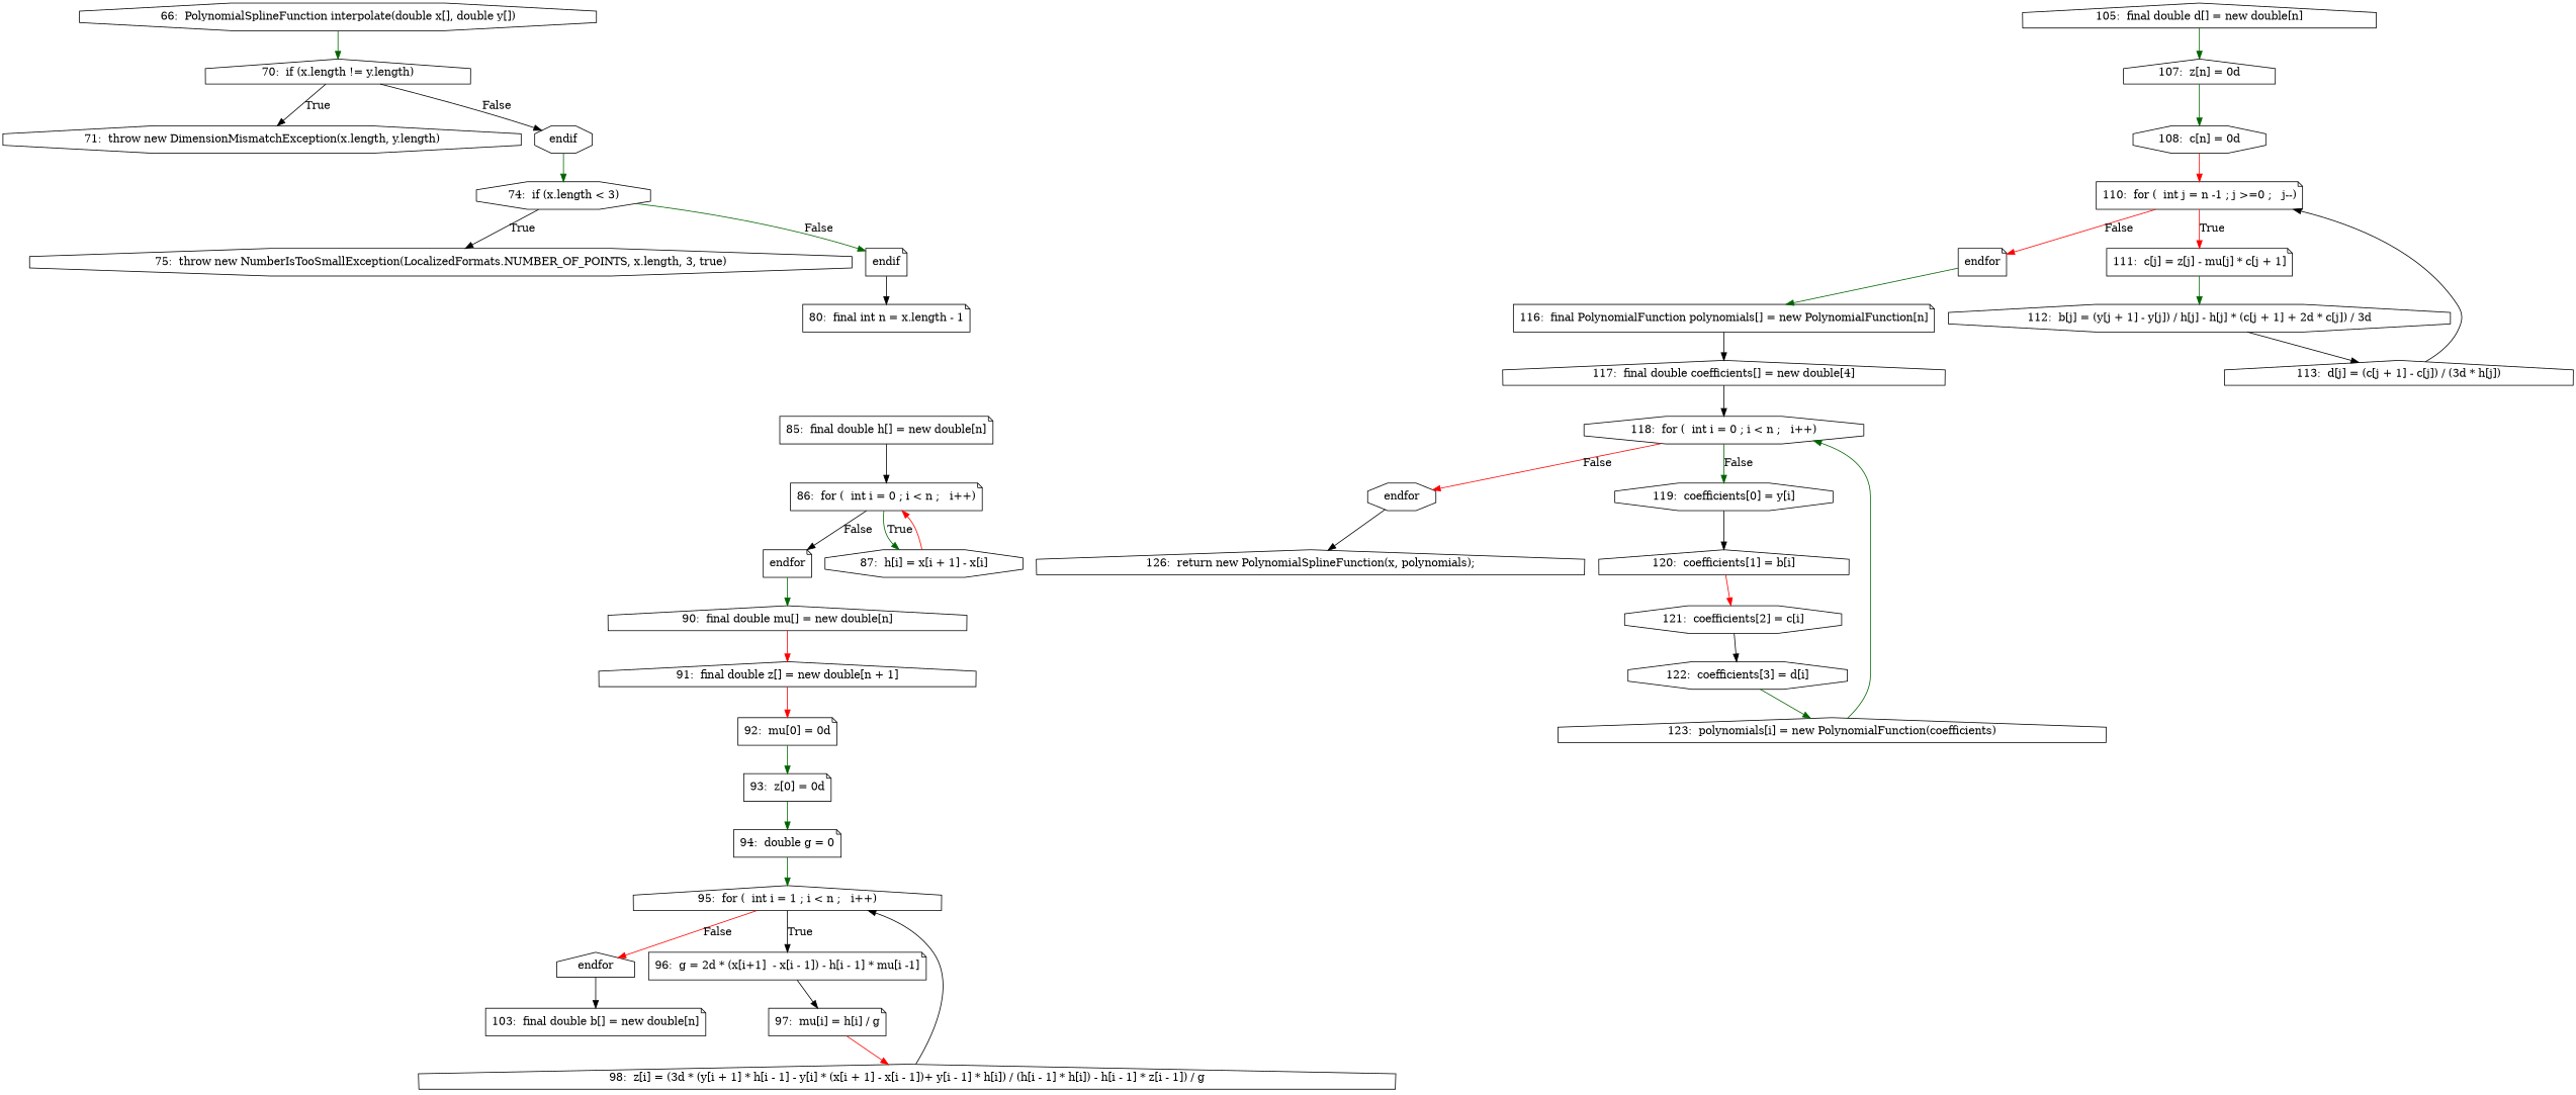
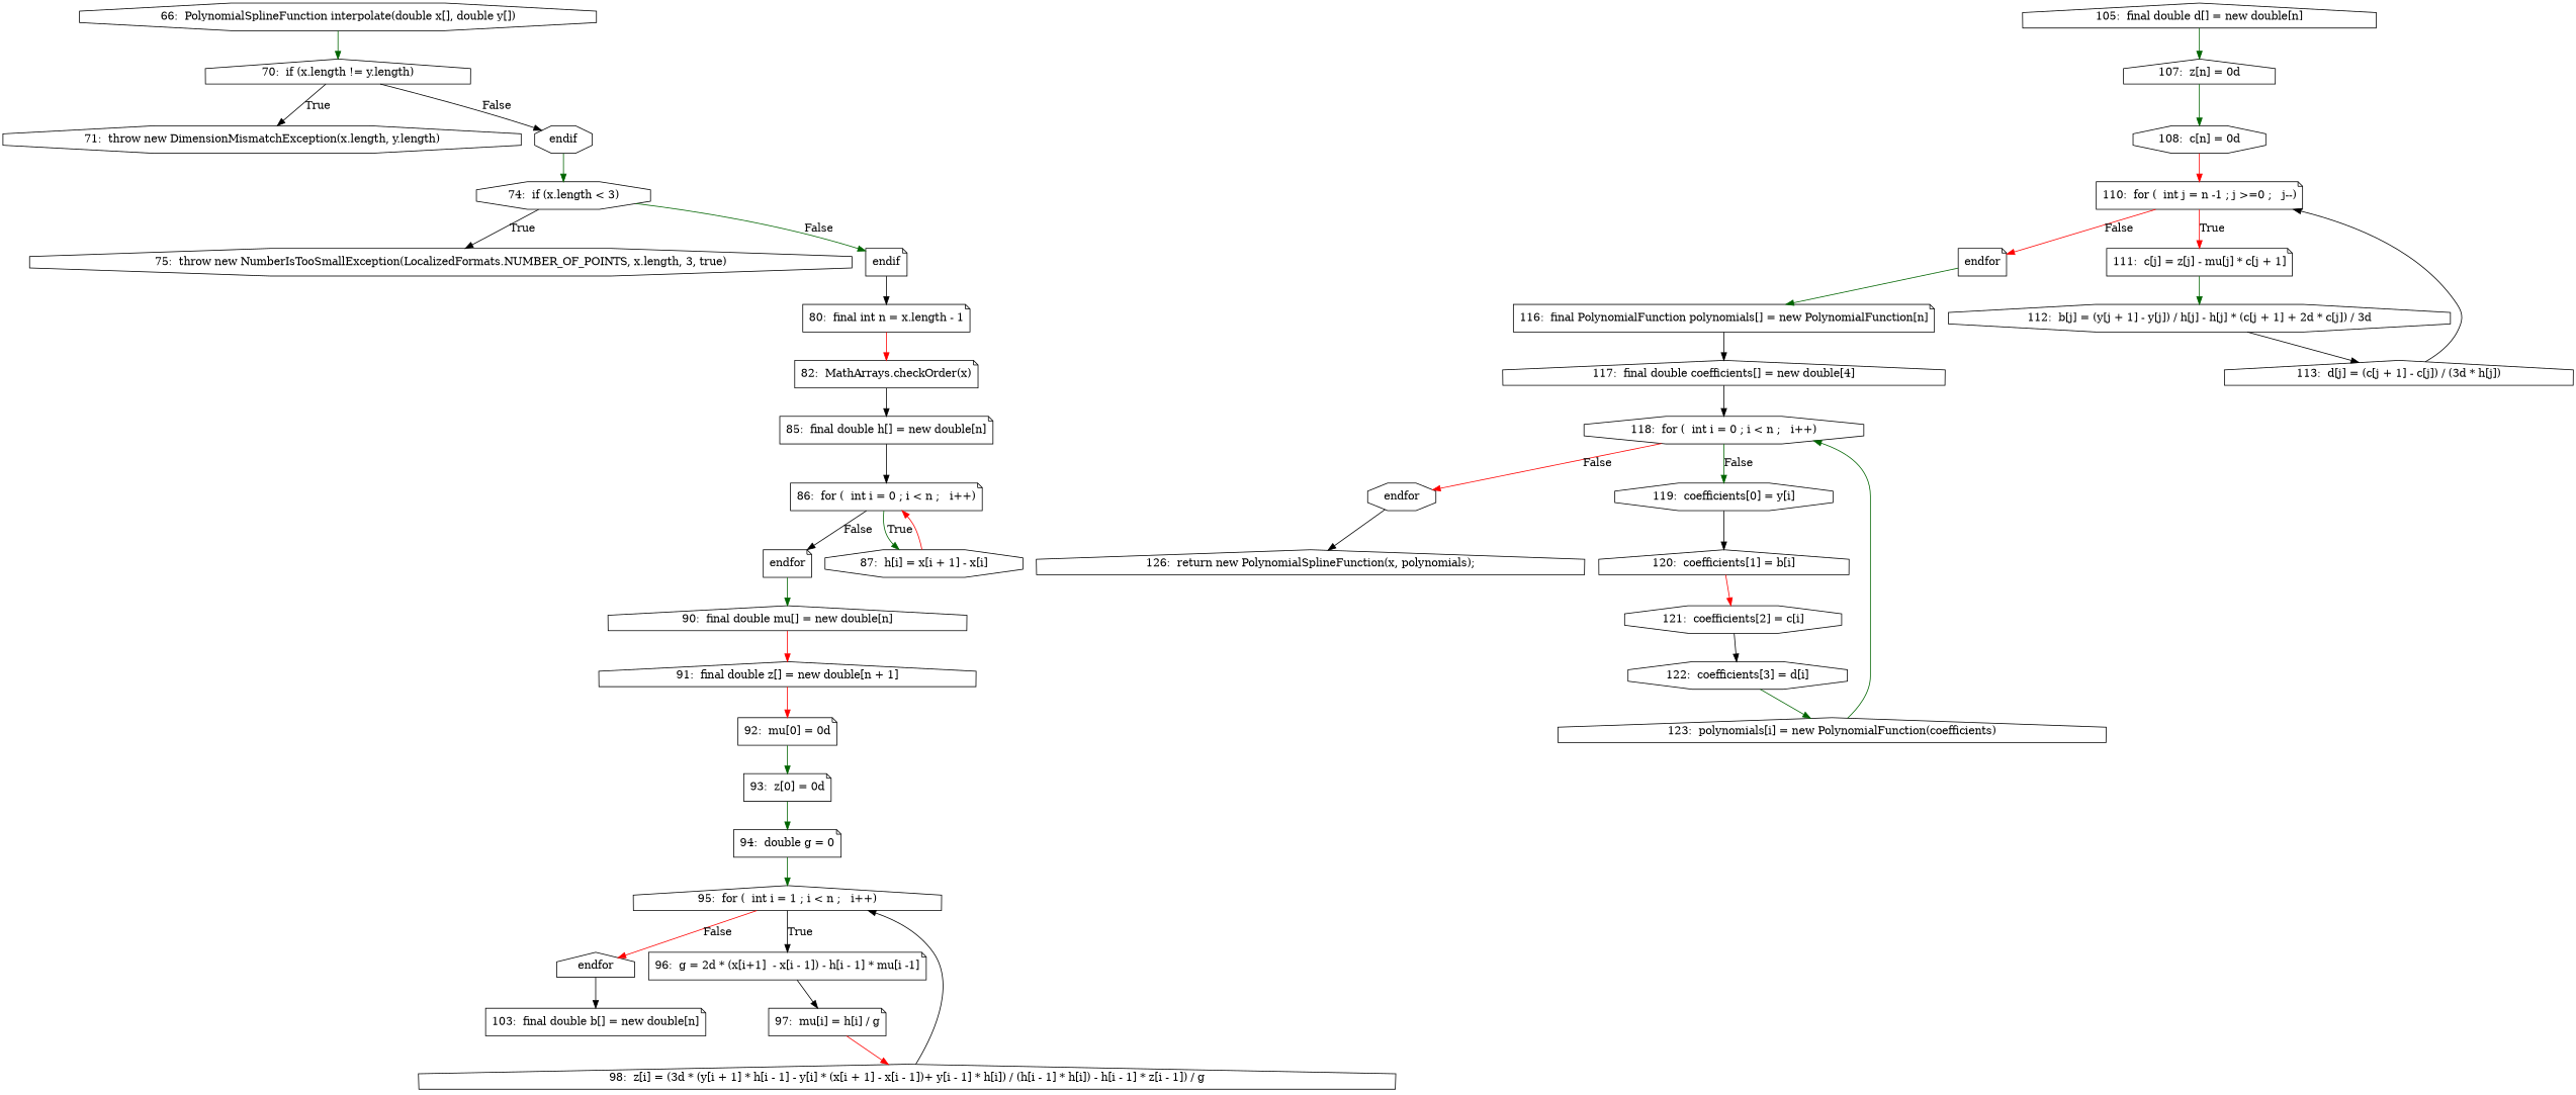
  digraph {
    node [shape=note]
    edge [color=black]
    n1 [label="66:  PolynomialSplineFunction interpolate(double x[], double y[])" shape=octagon]
    n2 [label="70:  if (x.length != y.length)" shape=house]
    n3 [label="71:  throw new DimensionMismatchException(x.length, y.length)" shape=octagon]
    n4 [label=endif shape=octagon]
    n5 [label="74:  if (x.length < 3)" shape=octagon]
    n6 [label="75:  throw new NumberIsTooSmallException(LocalizedFormats.NUMBER_OF_POINTS, x.length, 3, true)" shape=octagon]
    n7 [label=endif]
    n8 [label="80:  final int n = x.length - 1"]
+   n9 [label="82:  MathArrays.checkOrder(x)"]
    n10 [label="85:  final double h[] = new double[n]"]
    n11 [label="86:  for (  int i = 0 ; i < n ;   i++)"]
    n12 [label=endfor]
    n13 [label="87:  h[i] = x[i + 1] - x[i]" shape=octagon]
    n14 [label="90:  final double mu[] = new double[n]" shape=house]
    n15 [label="91:  final double z[] = new double[n + 1]" shape=house]
    n16 [label="92:  mu[0] = 0d"]
    n17 [label="93:  z[0] = 0d"]
    n18 [label="94:  double g = 0"]
    n19 [label="95:  for (  int i = 1 ; i < n ;   i++)" shape=house]
    n20 [label=endfor shape=house]
    n21 [label="96:  g = 2d * (x[i+1]  - x[i - 1]) - h[i - 1] * mu[i -1]"]
    n22 [label="103:  final double b[] = new double[n]"]
    n23 [label="97:  mu[i] = h[i] / g"]
    n24 [label="98:  z[i] = (3d * (y[i + 1] * h[i - 1] - y[i] * (x[i + 1] - x[i - 1])+ y[i - 1] * h[i]) / (h[i - 1] * h[i]) - h[i - 1] * z[i - 1]) / g" shape=house]
    n25 [label="105:  final double d[] = new double[n]" shape=house]
    n26 [label="107:  z[n] = 0d" shape=house]
    n27 [label="108:  c[n] = 0d" shape=octagon]
    n28 [label="110:  for (  int j = n -1 ; j >=0 ;   j--)"]
    n29 [label=endfor]
    n30 [label="111:  c[j] = z[j] - mu[j] * c[j + 1]"]
    n31 [label="116:  final PolynomialFunction polynomials[] = new PolynomialFunction[n]"]
    n32 [label="112:  b[j] = (y[j + 1] - y[j]) / h[j] - h[j] * (c[j + 1] + 2d * c[j]) / 3d" shape=octagon]
    n33 [label="117:  final double coefficients[] = new double[4]" shape=house]
    n34 [label="113:  d[j] = (c[j + 1] - c[j]) / (3d * h[j])" shape=house]
    n35 [label="118:  for (  int i = 0 ; i < n ;   i++)" shape=octagon]
    n36 [label=endfor shape=octagon]
    n37 [label="119:  coefficients[0] = y[i]" shape=octagon]
    n38 [label="126:  return new PolynomialSplineFunction(x, polynomials);" shape=house]
    n39 [label="120:  coefficients[1] = b[i]" shape=house]
    n40 [label="121:  coefficients[2] = c[i]" shape=octagon]
    n41 [label="122:  coefficients[3] = d[i]" shape=octagon]
    n42 [label="123:  polynomials[i] = new PolynomialFunction(coefficients)" shape=house]
    n1 -> n2 [color=darkgreen]
    n2 -> n3 [label=True]
    n2 -> n4 [label=False]
    n4 -> n5 [color=darkgreen]
    n5 -> n6 [label=True]
    n5 -> n7 [color=darkgreen label=False]
    n7 -> n8
+   n8 -> n9 [color=red]
+   n9 -> n10
    n10 -> n11
    n11 -> n12 [label=False]
    n11 -> n13 [color=darkgreen label=True]
    n12 -> n14 [color=darkgreen]
    n13 -> n11 [color=red]
    n14 -> n15 [color=red]
    n15 -> n16 [color=red]
    n16 -> n17 [color=darkgreen]
    n17 -> n18 [color=darkgreen]
    n18 -> n19 [color=darkgreen]
    n19 -> n20 [color=red label=False]
    n19 -> n21 [label=True]
    n20 -> n22
    n21 -> n23
    n23 -> n24 [color=red]
    n24 -> n19
    n25 -> n26 [color=darkgreen]
    n26 -> n27 [color=darkgreen]
    n27 -> n28 [color=red]
    n28 -> n29 [color=red label=False]
    n28 -> n30 [color=red label=True]
    n29 -> n31 [color=darkgreen]
    n30 -> n32 [color=darkgreen]
    n31 -> n33
    n32 -> n34
    n33 -> n35
    n34 -> n28
    n35 -> n36 [color=red label=False]
    n35 -> n37 [color=darkgreen label=False]
    n36 -> n38
    n37 -> n39
    n39 -> n40 [color=red]
    n40 -> n41
    n41 -> n42 [color=darkgreen]
    n42 -> n35 [color=darkgreen]
  }
